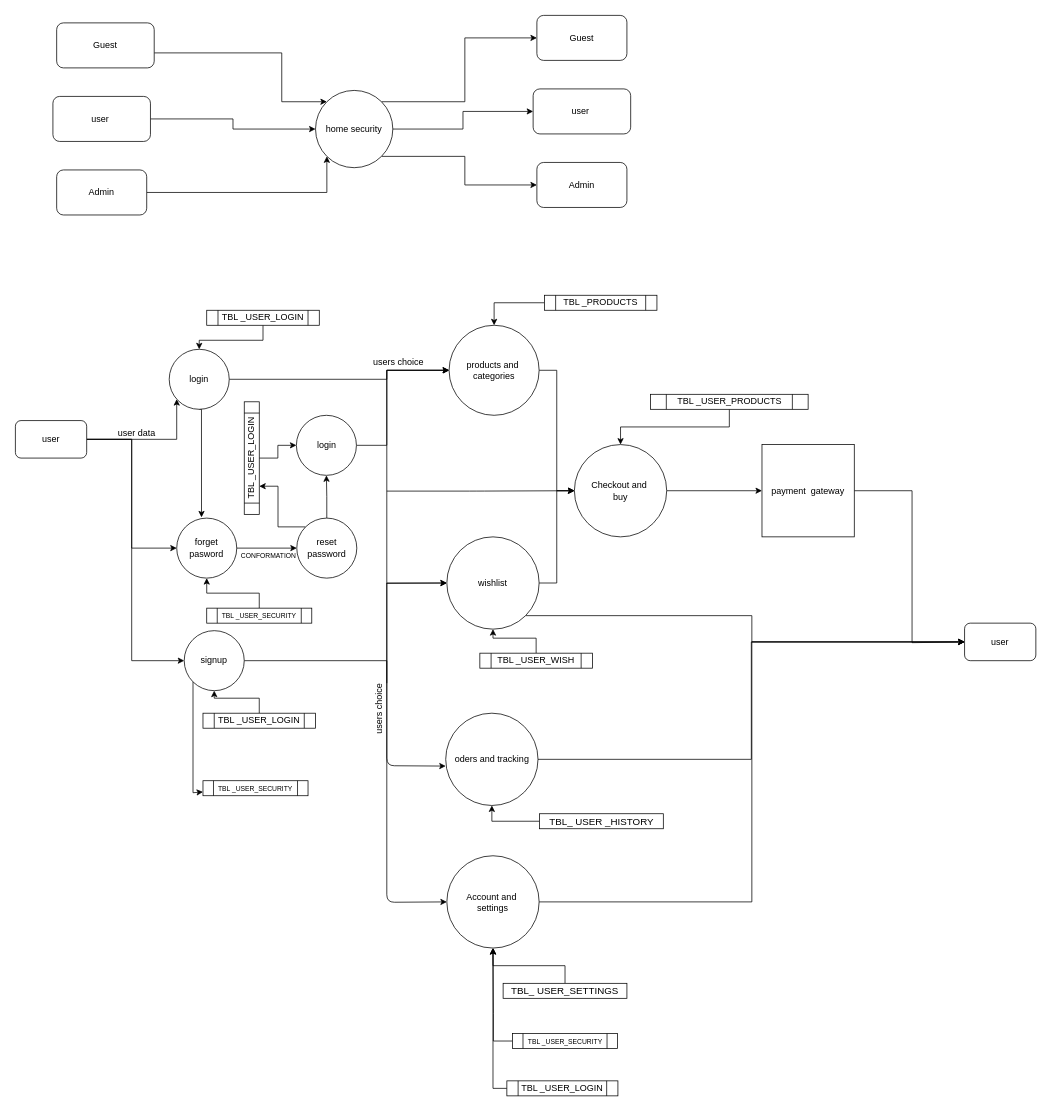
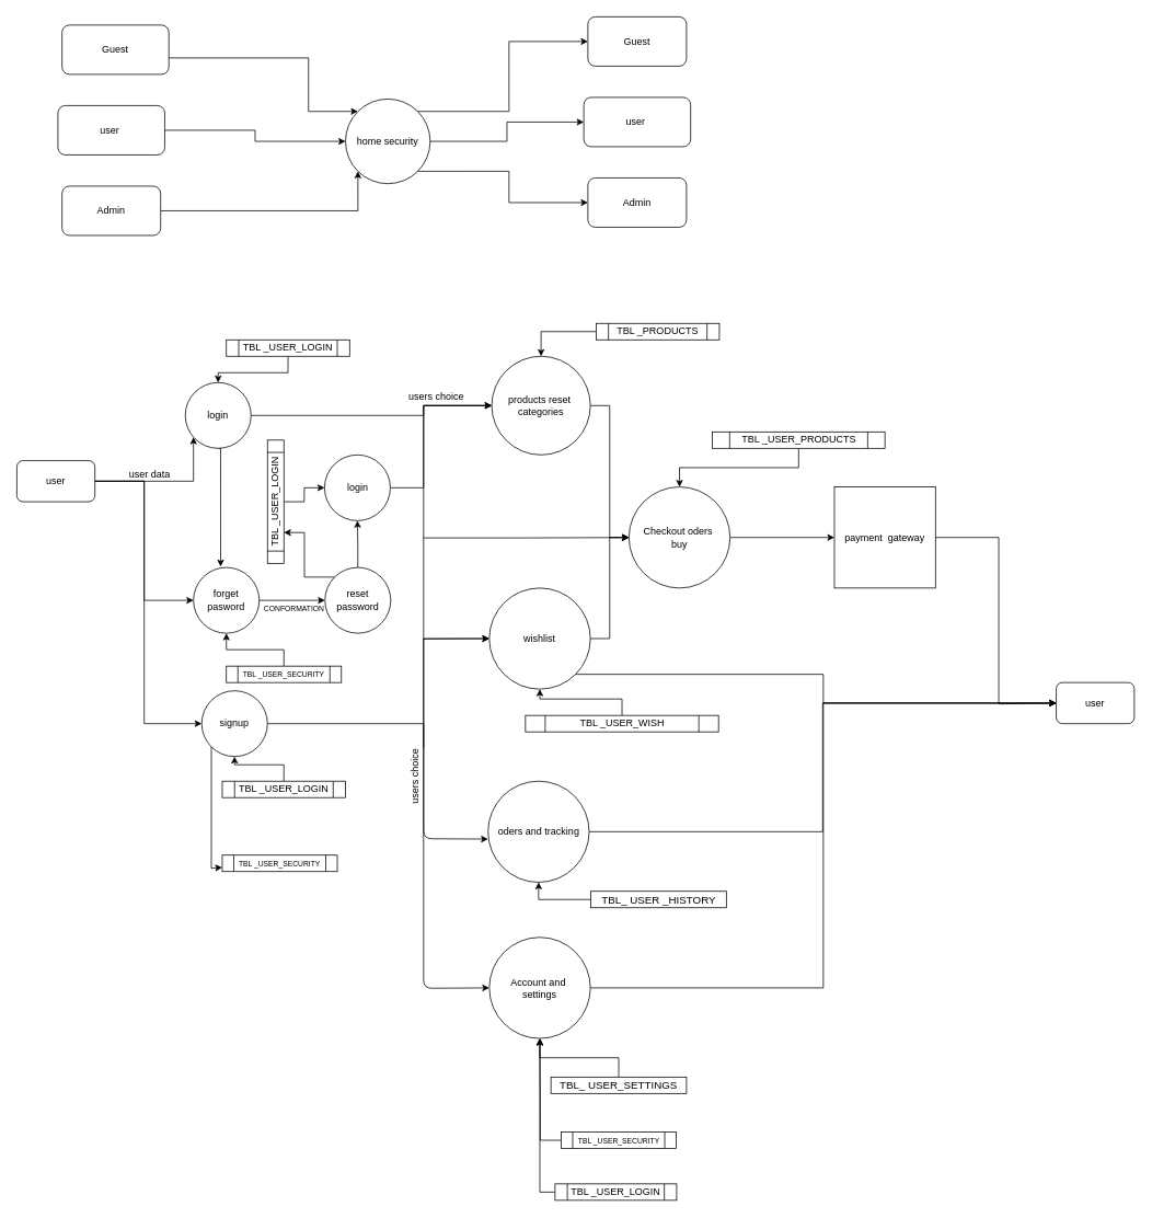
  <mxCell id="0" />
  <mxCell id="1" parent="0" />
  <mxCell id="2" style="edgeStyle=orthogonalEdgeStyle;rounded=0;orthogonalLoop=1;jettySize=auto;html=1;exitX=1;exitY=0.5;exitDx=0;exitDy=0;entryX=0;entryY=0.5;entryDx=0;entryDy=0;" edge="1" parent="1" source="5" target="13"><mxGeometry relative="1" as="geometry"><mxPoint x="700" y="172" as="targetPoint" /></mxGeometry></mxCell>
  <mxCell id="3" style="edgeStyle=orthogonalEdgeStyle;rounded=0;orthogonalLoop=1;jettySize=auto;html=1;exitX=1;exitY=0;exitDx=0;exitDy=0;entryX=0;entryY=0.5;entryDx=0;entryDy=0;" edge="1" parent="1" source="5" target="14"><mxGeometry relative="1" as="geometry" /></mxCell>
  <mxCell id="4" style="edgeStyle=orthogonalEdgeStyle;rounded=0;orthogonalLoop=1;jettySize=auto;html=1;exitX=1;exitY=1;exitDx=0;exitDy=0;entryX=0;entryY=0.5;entryDx=0;entryDy=0;" edge="1" parent="1" source="5" target="12"><mxGeometry relative="1" as="geometry" /></mxCell>
  <mxCell id="5" value="home security" style="ellipse;whiteSpace=wrap;html=1;aspect=fixed;" vertex="1" parent="1"><mxGeometry x="420" y="120" width="103" height="103" as="geometry" /></mxCell>
  <mxCell id="6" style="edgeStyle=orthogonalEdgeStyle;rounded=0;orthogonalLoop=1;jettySize=auto;html=1;entryX=0;entryY=1;entryDx=0;entryDy=0;" edge="1" parent="1" source="7" target="5"><mxGeometry relative="1" as="geometry" /></mxCell>
  <mxCell id="7" value="Admin" style="rounded=1;whiteSpace=wrap;html=1;" vertex="1" parent="1"><mxGeometry x="75" y="226" width="120" height="60" as="geometry" /></mxCell>
  <mxCell id="8" style="edgeStyle=orthogonalEdgeStyle;rounded=0;orthogonalLoop=1;jettySize=auto;html=1;entryX=0;entryY=0.5;entryDx=0;entryDy=0;" edge="1" parent="1" source="9" target="5"><mxGeometry relative="1" as="geometry" /></mxCell>
  <mxCell id="9" value="user&amp;nbsp;" style="rounded=1;whiteSpace=wrap;html=1;" vertex="1" parent="1"><mxGeometry x="70" y="128" width="130" height="60" as="geometry" /></mxCell>
  <mxCell id="10" style="edgeStyle=orthogonalEdgeStyle;rounded=0;orthogonalLoop=1;jettySize=auto;html=1;entryX=0;entryY=0;entryDx=0;entryDy=0;" edge="1" parent="1" source="11" target="5"><mxGeometry relative="1" as="geometry"><Array as="points"><mxPoint x="375" y="70" /><mxPoint x="375" y="136" /></Array></mxGeometry></mxCell>
  <mxCell id="11" value="Guest" style="rounded=1;whiteSpace=wrap;html=1;" vertex="1" parent="1"><mxGeometry x="75" y="30" width="130" height="60" as="geometry" /></mxCell>
  <mxCell id="12" value="Admin" style="rounded=1;whiteSpace=wrap;html=1;" vertex="1" parent="1"><mxGeometry x="715" y="216" width="120" height="60" as="geometry" /></mxCell>
  <mxCell id="13" value="user&amp;nbsp;" style="rounded=1;whiteSpace=wrap;html=1;" vertex="1" parent="1"><mxGeometry x="710" y="118" width="130" height="60" as="geometry" /></mxCell>
  <mxCell id="14" value="Guest" style="rounded=1;whiteSpace=wrap;html=1;" vertex="1" parent="1"><mxGeometry x="715" y="20" width="120" height="60" as="geometry" /></mxCell>
  <mxCell id="15" style="edgeStyle=orthogonalEdgeStyle;rounded=0;orthogonalLoop=1;jettySize=auto;html=1;" edge="1" parent="1" source="18" target="21"><mxGeometry relative="1" as="geometry"><Array as="points"><mxPoint x="235" y="585" /><mxPoint x="235" y="505" /></Array></mxGeometry></mxCell>
  <mxCell id="16" style="edgeStyle=orthogonalEdgeStyle;rounded=0;orthogonalLoop=1;jettySize=auto;html=1;" edge="1" parent="1" source="18" target="24"><mxGeometry relative="1" as="geometry"><Array as="points"><mxPoint x="175" y="585" /><mxPoint x="175" y="730" /></Array></mxGeometry></mxCell>
  <mxCell id="17" style="edgeStyle=orthogonalEdgeStyle;rounded=0;orthogonalLoop=1;jettySize=auto;html=1;entryX=0;entryY=0.5;entryDx=0;entryDy=0;" edge="1" parent="1" source="18" target="36"><mxGeometry relative="1" as="geometry"><Array as="points"><mxPoint x="175" y="585" /><mxPoint x="175" y="880" /></Array></mxGeometry></mxCell>
  <mxCell id="18" value="user" style="rounded=1;whiteSpace=wrap;html=1;" vertex="1" parent="1"><mxGeometry x="20" y="560" width="95" height="50" as="geometry" /></mxCell>
  <mxCell id="19" style="edgeStyle=orthogonalEdgeStyle;rounded=0;orthogonalLoop=1;jettySize=auto;html=1;exitX=0.5;exitY=1;exitDx=0;exitDy=0;entryX=0.413;entryY=-0.012;entryDx=0;entryDy=0;entryPerimeter=0;" edge="1" parent="1" source="21" target="24"><mxGeometry relative="1" as="geometry"><Array as="points"><mxPoint x="268" y="545" /></Array></mxGeometry></mxCell>
  <mxCell id="20" style="edgeStyle=orthogonalEdgeStyle;rounded=0;orthogonalLoop=1;jettySize=auto;html=1;" edge="1" parent="1" source="21" target="26"><mxGeometry relative="1" as="geometry"><Array as="points"><mxPoint x="515" y="505" /><mxPoint x="515" y="493" /></Array></mxGeometry></mxCell>
  <mxCell id="21" value="login" style="ellipse;whiteSpace=wrap;html=1;aspect=fixed;" vertex="1" parent="1"><mxGeometry x="225" y="465" width="80" height="80" as="geometry" /></mxCell>
  <mxCell id="22" value="user data" style="text;html=1;resizable=0;points=[];autosize=1;align=left;verticalAlign=top;spacingTop=-4;" vertex="1" parent="1"><mxGeometry x="155" y="567" width="70" height="20" as="geometry" /></mxCell>
  <mxCell id="23" style="edgeStyle=orthogonalEdgeStyle;rounded=0;orthogonalLoop=1;jettySize=auto;html=1;entryX=0;entryY=0.5;entryDx=0;entryDy=0;" edge="1" parent="1" source="24" target="29"><mxGeometry relative="1" as="geometry" /></mxCell>
  <mxCell id="24" value="forget pasword" style="ellipse;whiteSpace=wrap;html=1;aspect=fixed;" vertex="1" parent="1"><mxGeometry x="235" y="690" width="80" height="80" as="geometry" /></mxCell>
  <mxCell id="25" style="edgeStyle=orthogonalEdgeStyle;rounded=0;orthogonalLoop=1;jettySize=auto;html=1;entryX=0;entryY=0.5;entryDx=0;entryDy=0;" edge="1" parent="1" source="26" target="42"><mxGeometry relative="1" as="geometry" /></mxCell>
- <mxCell id="26" value="products and&amp;nbsp;&lt;br&gt;categories" style="ellipse;whiteSpace=wrap;html=1;aspect=fixed;" vertex="1" parent="1"><mxGeometry x="598" y="433" width="120" height="120" as="geometry" /></mxCell>
+ <mxCell id="26" value="products reset&amp;nbsp;&lt;br&gt;categories" style="ellipse;whiteSpace=wrap;html=1;aspect=fixed;" vertex="1" parent="1"><mxGeometry x="598" y="433" width="120" height="120" as="geometry" /></mxCell>
  <mxCell id="27" style="edgeStyle=orthogonalEdgeStyle;rounded=0;orthogonalLoop=1;jettySize=auto;html=1;" edge="1" parent="1" source="29" target="32"><mxGeometry relative="1" as="geometry" /></mxCell>
  <mxCell id="28" style="edgeStyle=orthogonalEdgeStyle;rounded=0;orthogonalLoop=1;jettySize=auto;html=1;exitX=0;exitY=0;exitDx=0;exitDy=0;entryX=0.25;entryY=1;entryDx=0;entryDy=0;" edge="1" parent="1" source="29" target="58"><mxGeometry relative="1" as="geometry" /></mxCell>
  <mxCell id="29" value="reset password" style="ellipse;whiteSpace=wrap;html=1;aspect=fixed;" vertex="1" parent="1"><mxGeometry x="395" y="690" width="80" height="80" as="geometry" /></mxCell>
  <mxCell id="30" value="CONFORMATION" style="text;html=1;resizable=0;points=[];autosize=1;align=left;verticalAlign=top;spacingTop=-4;fontSize=9;" vertex="1" parent="1"><mxGeometry x="318.5" y="732" width="110" height="20" as="geometry" /></mxCell>
  <mxCell id="31" style="edgeStyle=orthogonalEdgeStyle;rounded=0;orthogonalLoop=1;jettySize=auto;html=1;" edge="1" parent="1" source="32" target="26"><mxGeometry relative="1" as="geometry"><Array as="points"><mxPoint x="515" y="593" /><mxPoint x="515" y="493" /></Array></mxGeometry></mxCell>
  <mxCell id="32" value="login" style="ellipse;whiteSpace=wrap;html=1;aspect=fixed;" vertex="1" parent="1"><mxGeometry x="394.5" y="553" width="80" height="80" as="geometry" /></mxCell>
  <mxCell id="33" style="edgeStyle=orthogonalEdgeStyle;rounded=0;orthogonalLoop=1;jettySize=auto;html=1;entryX=0;entryY=0.5;entryDx=0;entryDy=0;" edge="1" parent="1" target="26"><mxGeometry relative="1" as="geometry"><mxPoint x="515" y="590" as="targetPoint" /><mxPoint x="515" y="910" as="sourcePoint" /><Array as="points"><mxPoint x="515" y="493" /></Array></mxGeometry></mxCell>
  <mxCell id="34" style="edgeStyle=orthogonalEdgeStyle;rounded=0;orthogonalLoop=1;jettySize=auto;html=1;entryX=0;entryY=0.5;entryDx=0;entryDy=0;" edge="1" parent="1" source="36" target="51"><mxGeometry relative="1" as="geometry"><Array as="points"><mxPoint x="515" y="880" /><mxPoint x="515" y="777" /></Array></mxGeometry></mxCell>
  <mxCell id="35" style="edgeStyle=orthogonalEdgeStyle;rounded=0;orthogonalLoop=1;jettySize=auto;html=1;exitX=0;exitY=1;exitDx=0;exitDy=0;entryX=0;entryY=0.75;entryDx=0;entryDy=0;" edge="1" parent="1" source="36" target="63"><mxGeometry relative="1" as="geometry"><Array as="points"><mxPoint x="257" y="1056" /></Array></mxGeometry></mxCell>
  <mxCell id="36" value="signup" style="ellipse;whiteSpace=wrap;html=1;aspect=fixed;" vertex="1" parent="1"><mxGeometry x="245" y="840" width="80" height="80" as="geometry" /></mxCell>
  <mxCell id="37" style="edgeStyle=orthogonalEdgeStyle;rounded=0;orthogonalLoop=1;jettySize=auto;html=1;entryX=0;entryY=0.5;entryDx=0;entryDy=0;" edge="1" parent="1" source="38" target="48"><mxGeometry relative="1" as="geometry" /></mxCell>
  <mxCell id="38" value="oders and tracking" style="ellipse;whiteSpace=wrap;html=1;aspect=fixed;" vertex="1" parent="1"><mxGeometry x="593.5" y="950" width="123" height="123" as="geometry" /></mxCell>
  <mxCell id="39" style="edgeStyle=orthogonalEdgeStyle;rounded=0;orthogonalLoop=1;jettySize=auto;html=1;entryX=0;entryY=0.5;entryDx=0;entryDy=0;" edge="1" parent="1" source="40" target="48"><mxGeometry relative="1" as="geometry" /></mxCell>
  <mxCell id="40" value="Account and&amp;nbsp;&lt;br&gt;settings" style="ellipse;whiteSpace=wrap;html=1;aspect=fixed;" vertex="1" parent="1"><mxGeometry x="595" y="1140" width="123" height="123" as="geometry" /></mxCell>
  <mxCell id="41" style="edgeStyle=orthogonalEdgeStyle;rounded=0;orthogonalLoop=1;jettySize=auto;html=1;entryX=0;entryY=0.5;entryDx=0;entryDy=0;" edge="1" parent="1" source="42" target="44"><mxGeometry relative="1" as="geometry" /></mxCell>
- <mxCell id="42" value="Checkout and&amp;nbsp;&lt;br&gt;buy" style="ellipse;whiteSpace=wrap;html=1;aspect=fixed;" vertex="1" parent="1"><mxGeometry x="765" y="592" width="123" height="123" as="geometry" /></mxCell>
+ <mxCell id="42" value="Checkout oders&amp;nbsp;&lt;br&gt;buy" style="ellipse;whiteSpace=wrap;html=1;aspect=fixed;" vertex="1" parent="1"><mxGeometry x="765" y="592" width="123" height="123" as="geometry" /></mxCell>
  <mxCell id="43" style="edgeStyle=orthogonalEdgeStyle;rounded=0;orthogonalLoop=1;jettySize=auto;html=1;entryX=0;entryY=0.5;entryDx=0;entryDy=0;" edge="1" parent="1" source="44" target="48"><mxGeometry relative="1" as="geometry"><Array as="points"><mxPoint x="1215" y="653" /><mxPoint x="1215" y="856" /></Array></mxGeometry></mxCell>
  <mxCell id="44" value="payment &amp;nbsp;gateway" style="whiteSpace=wrap;html=1;aspect=fixed;rounded=0;" vertex="1" parent="1"><mxGeometry x="1015" y="592" width="123" height="123" as="geometry" /></mxCell>
  <mxCell id="45" value="" style="endArrow=classic;html=1;entryX=0;entryY=0.573;entryDx=0;entryDy=0;entryPerimeter=0;" edge="1" parent="1" target="38"><mxGeometry width="50" height="50" relative="1" as="geometry"><mxPoint x="515" y="880" as="sourcePoint" /><mxPoint x="575" y="680" as="targetPoint" /><Array as="points"><mxPoint x="515" y="1020" /></Array></mxGeometry></mxCell>
  <mxCell id="46" value="" style="endArrow=classic;html=1;entryX=0;entryY=0.5;entryDx=0;entryDy=0;" edge="1" parent="1" target="40"><mxGeometry width="50" height="50" relative="1" as="geometry"><mxPoint x="515" y="880" as="sourcePoint" /><mxPoint x="573" y="895.5" as="targetPoint" /><Array as="points"><mxPoint x="515" y="1202" /></Array></mxGeometry></mxCell>
  <mxCell id="47" value="" style="endArrow=classic;html=1;" edge="1" parent="1" target="42"><mxGeometry width="50" height="50" relative="1" as="geometry"><mxPoint x="515" y="654" as="sourcePoint" /><mxPoint x="655" y="650" as="targetPoint" /><Array as="points"><mxPoint x="635" y="654" /></Array></mxGeometry></mxCell>
  <mxCell id="48" value="user" style="rounded=1;whiteSpace=wrap;html=1;" vertex="1" parent="1"><mxGeometry x="1285" y="830" width="95" height="50" as="geometry" /></mxCell>
  <mxCell id="49" style="edgeStyle=orthogonalEdgeStyle;rounded=0;orthogonalLoop=1;jettySize=auto;html=1;exitX=1;exitY=1;exitDx=0;exitDy=0;entryX=0;entryY=0.5;entryDx=0;entryDy=0;" edge="1" parent="1" source="51" target="48"><mxGeometry relative="1" as="geometry" /></mxCell>
  <mxCell id="50" style="edgeStyle=orthogonalEdgeStyle;rounded=0;orthogonalLoop=1;jettySize=auto;html=1;entryX=0;entryY=0.5;entryDx=0;entryDy=0;" edge="1" parent="1" source="51" target="42"><mxGeometry relative="1" as="geometry" /></mxCell>
  <mxCell id="51" value="wishlist" style="ellipse;whiteSpace=wrap;html=1;aspect=fixed;" vertex="1" parent="1"><mxGeometry x="595" y="715" width="123" height="123" as="geometry" /></mxCell>
  <mxCell id="52" value="" style="endArrow=classic;html=1;entryX=0;entryY=0.5;entryDx=0;entryDy=0;" edge="1" parent="1" target="51"><mxGeometry width="50" height="50" relative="1" as="geometry"><mxPoint x="515" y="777" as="sourcePoint" /><mxPoint x="575" y="760" as="targetPoint" /></mxGeometry></mxCell>
  <mxCell id="53" value="users choice" style="text;html=1;resizable=0;points=[];autosize=1;align=left;verticalAlign=top;spacingTop=-4;direction=south;flipH=0;flipV=1;rotation=-90;" vertex="1" parent="1"><mxGeometry x="465" y="930" width="80" height="20" as="geometry" /></mxCell>
  <mxCell id="54" value="users choice" style="text;html=1;resizable=0;points=[];autosize=1;align=left;verticalAlign=top;spacingTop=-4;direction=south;flipH=0;flipV=0;rotation=0;" vertex="1" parent="1"><mxGeometry x="495" y="473" width="80" height="20" as="geometry" /></mxCell>
  <mxCell id="55" style="edgeStyle=orthogonalEdgeStyle;rounded=0;orthogonalLoop=1;jettySize=auto;html=1;entryX=0.5;entryY=0;entryDx=0;entryDy=0;" edge="1" parent="1" source="56" target="21"><mxGeometry relative="1" as="geometry" /></mxCell>
  <mxCell id="56" value="TBL _USER_LOGIN" style="shape=process;whiteSpace=wrap;html=1;backgroundOutline=1;" vertex="1" parent="1"><mxGeometry x="275" y="413" width="150" height="20" as="geometry" /></mxCell>
  <mxCell id="57" style="edgeStyle=orthogonalEdgeStyle;rounded=0;orthogonalLoop=1;jettySize=auto;html=1;exitX=0.5;exitY=1;exitDx=0;exitDy=0;entryX=0;entryY=0.5;entryDx=0;entryDy=0;" edge="1" parent="1" source="58" target="32"><mxGeometry relative="1" as="geometry" /></mxCell>
  <mxCell id="58" value="TBL _USER_LOGIN" style="shape=process;whiteSpace=wrap;html=1;backgroundOutline=1;rotation=-90;" vertex="1" parent="1"><mxGeometry x="260" y="600" width="150" height="20" as="geometry" /></mxCell>
  <mxCell id="59" style="edgeStyle=orthogonalEdgeStyle;rounded=0;orthogonalLoop=1;jettySize=auto;html=1;entryX=0.5;entryY=1;entryDx=0;entryDy=0;" edge="1" parent="1" source="60" target="24"><mxGeometry relative="1" as="geometry" /></mxCell>
  <mxCell id="60" value="&lt;font style=&quot;font-size: 9px&quot;&gt;TBL _USER_SECURITY&lt;/font&gt;" style="shape=process;whiteSpace=wrap;html=1;backgroundOutline=1;" vertex="1" parent="1"><mxGeometry x="275" y="810" width="140" height="20" as="geometry" /></mxCell>
  <mxCell id="61" style="edgeStyle=orthogonalEdgeStyle;rounded=0;orthogonalLoop=1;jettySize=auto;html=1;" edge="1" parent="1" source="62" target="36"><mxGeometry relative="1" as="geometry" /></mxCell>
  <mxCell id="62" value="TBL _USER_LOGIN" style="shape=process;whiteSpace=wrap;html=1;backgroundOutline=1;" vertex="1" parent="1"><mxGeometry x="270" y="950" width="150" height="20" as="geometry" /></mxCell>
  <mxCell id="63" value="&lt;font style=&quot;font-size: 9px&quot;&gt;TBL _USER_SECURITY&lt;/font&gt;" style="shape=process;whiteSpace=wrap;html=1;backgroundOutline=1;" vertex="1" parent="1"><mxGeometry x="270" y="1040" width="140" height="20" as="geometry" /></mxCell>
  <mxCell id="64" style="edgeStyle=orthogonalEdgeStyle;rounded=0;orthogonalLoop=1;jettySize=auto;html=1;entryX=0.5;entryY=0;entryDx=0;entryDy=0;fontSize=9;" edge="1" parent="1" source="65" target="26"><mxGeometry relative="1" as="geometry" /></mxCell>
  <mxCell id="65" value="TBL _PRODUCTS" style="shape=process;whiteSpace=wrap;html=1;backgroundOutline=1;" vertex="1" parent="1"><mxGeometry x="725" y="393" width="150" height="20" as="geometry" /></mxCell>
  <mxCell id="66" style="edgeStyle=orthogonalEdgeStyle;rounded=0;orthogonalLoop=1;jettySize=auto;html=1;fontSize=9;" edge="1" parent="1" source="67" target="51"><mxGeometry relative="1" as="geometry" /></mxCell>
- <mxCell id="67" value="TBL _USER_WISH" style="shape=process;whiteSpace=wrap;html=1;backgroundOutline=1;" vertex="1" parent="1"><mxGeometry x="639" y="870" width="150" height="20" as="geometry" /></mxCell>
+ <mxCell id="67" value="TBL _USER_WISH" style="shape=process;whiteSpace=wrap;html=1;backgroundOutline=1;" vertex="1" parent="1"><mxGeometry x="639" y="870" width="235" height="20" as="geometry" /></mxCell>
  <mxCell id="68" style="edgeStyle=orthogonalEdgeStyle;rounded=0;orthogonalLoop=1;jettySize=auto;html=1;fontSize=9;" edge="1" parent="1" source="69" target="40"><mxGeometry relative="1" as="geometry" /></mxCell>
  <mxCell id="69" value="&lt;font style=&quot;font-size: 13px&quot;&gt;TBL_ USER_SETTINGS&lt;/font&gt;" style="rounded=0;whiteSpace=wrap;html=1;fontSize=9;" vertex="1" parent="1"><mxGeometry x="670" y="1310" width="165" height="20" as="geometry" /></mxCell>
  <mxCell id="70" style="edgeStyle=orthogonalEdgeStyle;rounded=0;orthogonalLoop=1;jettySize=auto;html=1;entryX=0.5;entryY=1;entryDx=0;entryDy=0;fontSize=9;" edge="1" parent="1" source="71" target="40"><mxGeometry relative="1" as="geometry"><Array as="points"><mxPoint x="657" y="1350" /><mxPoint x="657" y="1350" /></Array></mxGeometry></mxCell>
  <mxCell id="71" value="&lt;font style=&quot;font-size: 9px&quot;&gt;TBL _USER_SECURITY&lt;/font&gt;" style="shape=process;whiteSpace=wrap;html=1;backgroundOutline=1;" vertex="1" parent="1"><mxGeometry x="682.5" y="1376.929" width="140" height="20" as="geometry" /></mxCell>
  <mxCell id="72" style="edgeStyle=orthogonalEdgeStyle;rounded=0;orthogonalLoop=1;jettySize=auto;html=1;entryX=0.5;entryY=1;entryDx=0;entryDy=0;fontSize=9;" edge="1" parent="1" source="73" target="40"><mxGeometry relative="1" as="geometry"><Array as="points"><mxPoint x="657" y="1450" /></Array></mxGeometry></mxCell>
  <mxCell id="73" value="TBL _USER_LOGIN" style="shape=process;whiteSpace=wrap;html=1;backgroundOutline=1;" vertex="1" parent="1"><mxGeometry x="675" y="1440" width="148" height="20" as="geometry" /></mxCell>
  <mxCell id="74" style="edgeStyle=orthogonalEdgeStyle;rounded=0;orthogonalLoop=1;jettySize=auto;html=1;entryX=0.5;entryY=1;entryDx=0;entryDy=0;fontSize=9;" edge="1" parent="1" source="75" target="38"><mxGeometry relative="1" as="geometry" /></mxCell>
  <mxCell id="75" value="&lt;font style=&quot;font-size: 13px&quot;&gt;TBL_ USER _HISTORY&lt;/font&gt;" style="rounded=0;whiteSpace=wrap;html=1;fontSize=9;" vertex="1" parent="1"><mxGeometry x="718.5" y="1084" width="165" height="20" as="geometry" /></mxCell>
  <mxCell id="76" style="edgeStyle=orthogonalEdgeStyle;rounded=0;orthogonalLoop=1;jettySize=auto;html=1;entryX=0.5;entryY=0;entryDx=0;entryDy=0;fontSize=9;" edge="1" parent="1" source="77" target="42"><mxGeometry relative="1" as="geometry" /></mxCell>
  <mxCell id="77" value="TBL _USER_PRODUCTS" style="shape=process;whiteSpace=wrap;html=1;backgroundOutline=1;" vertex="1" parent="1"><mxGeometry x="866.5" y="525" width="210" height="20" as="geometry" /></mxCell>
